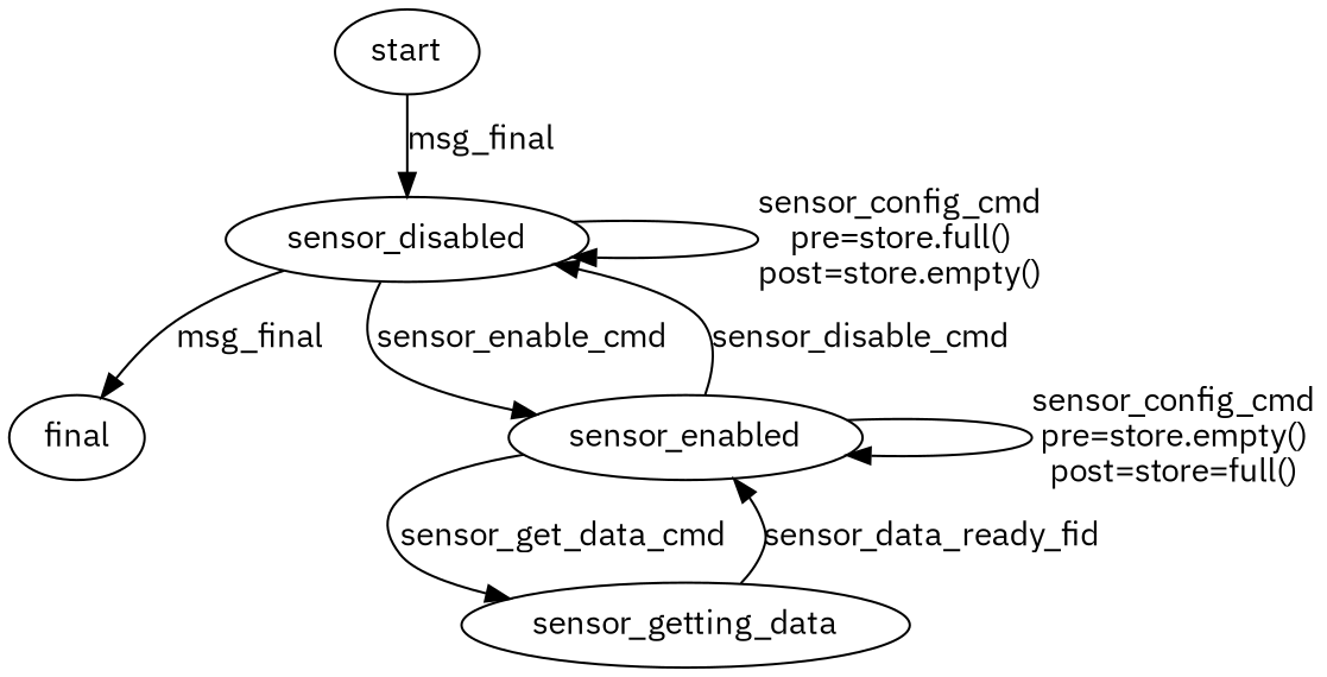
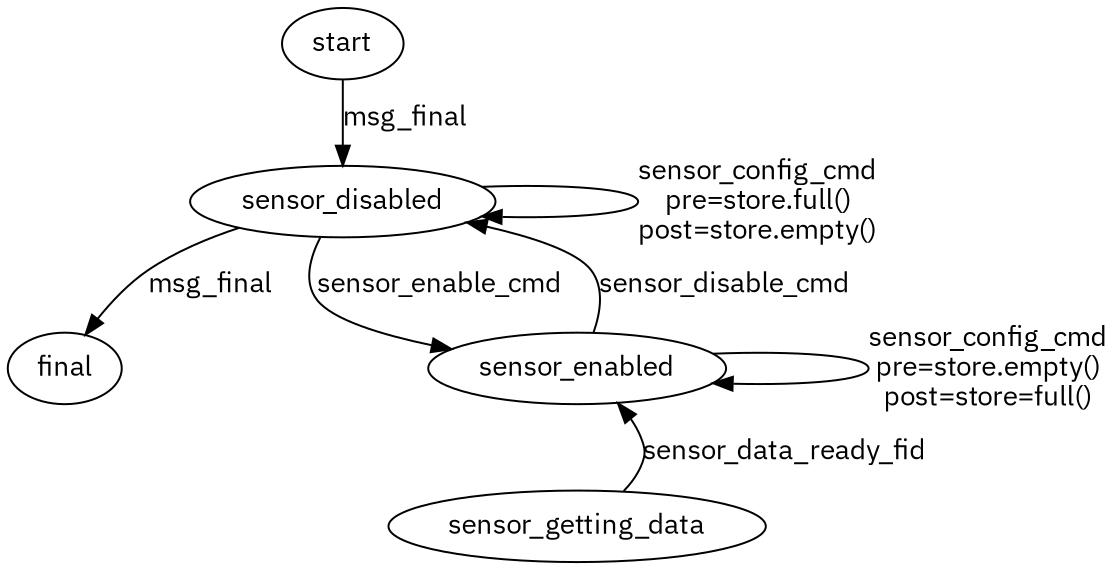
  digraph {
    fontname="IBM Plex Sans"
    fontsize=12
    nodesep=1.0
    ranksep=0.33
    node [fontname="IBM Plex Sans"]
    edge [fontname="IBM Plex Sans"]
    start
    sensor_disabled
    final
    sensor_enabled
    sensor_getting_data
    start -> sensor_disabled [label=msg_final]
    sensor_disabled -> sensor_disabled [label="sensor_config_cmd\npre=store.full()\npost=store.empty()"]
    sensor_disabled -> final [label=msg_final]
    sensor_disabled -> sensor_enabled [label=sensor_enable_cmd]
    sensor_enabled -> sensor_disabled [label=sensor_disable_cmd]
    sensor_enabled -> sensor_enabled [label="sensor_config_cmd\npre=store.empty()\npost=store=full()"]
-   sensor_enabled -> sensor_getting_data [label=sensor_get_data_cmd]
    sensor_getting_data -> sensor_enabled [label=sensor_data_ready_fid]
  }
